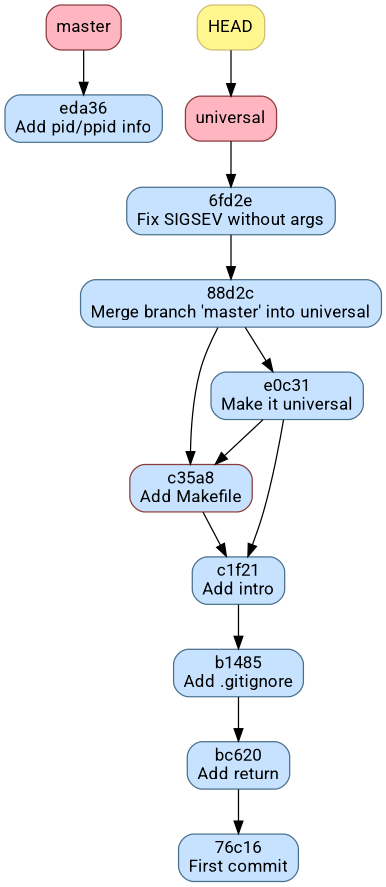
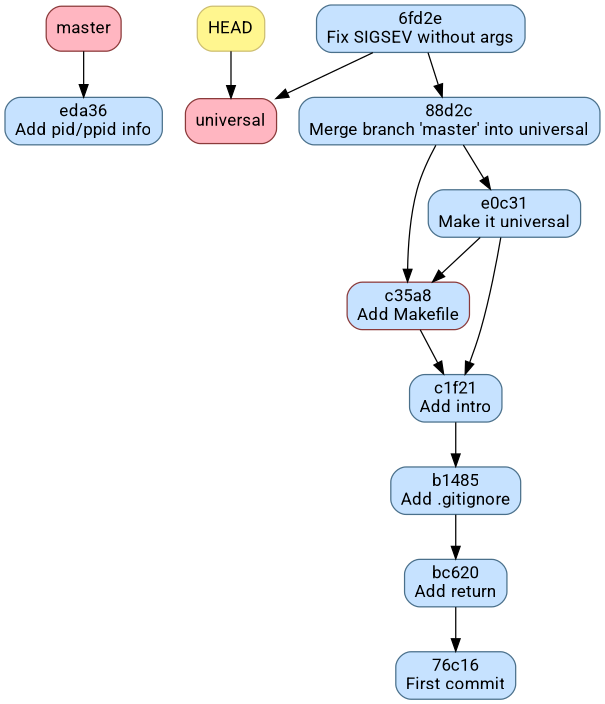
  digraph {
    fontname=Roboto
    node [color=skyblue4 fillcolor=slategray1 fontname=Roboto shape=box style="rounded,filled"]
    edge [fontname=Roboto]
    n1 [color=indianred4 fillcolor=lightpink label=master]
    n2 [label="eda36\nAdd pid/ppid info"]
    n3 [color=indianred4 label="c35a8\nAdd Makefile"]
    n4 [label="c1f21\nAdd intro"]
    n5 [color=indianred4 fillcolor=lightpink label=universal]
    n6 [label="6fd2e\nFix SIGSEV without args"]
    n7 [label="88d2c\nMerge branch 'master' into universal"]
    n8 [label="e0c31\nMake it universal"]
    n9 [color=lightgoldenrod3 fillcolor=khaki1 label=HEAD]
    n10 [label="b1485\nAdd .gitignore"]
    n11 [label="bc620\nAdd return"]
    n12 [label="76c16\nFirst commit"]
    n1 -> n2
    n3 -> n4
    n4 -> n10
-   n5 -> n6
+   n6 -> n5
    n6 -> n7
    n7 -> n3
    n7 -> n8
    n8 -> n3
    n8 -> n4
    n9 -> n5
    n10 -> n11
    n11 -> n12
  }
